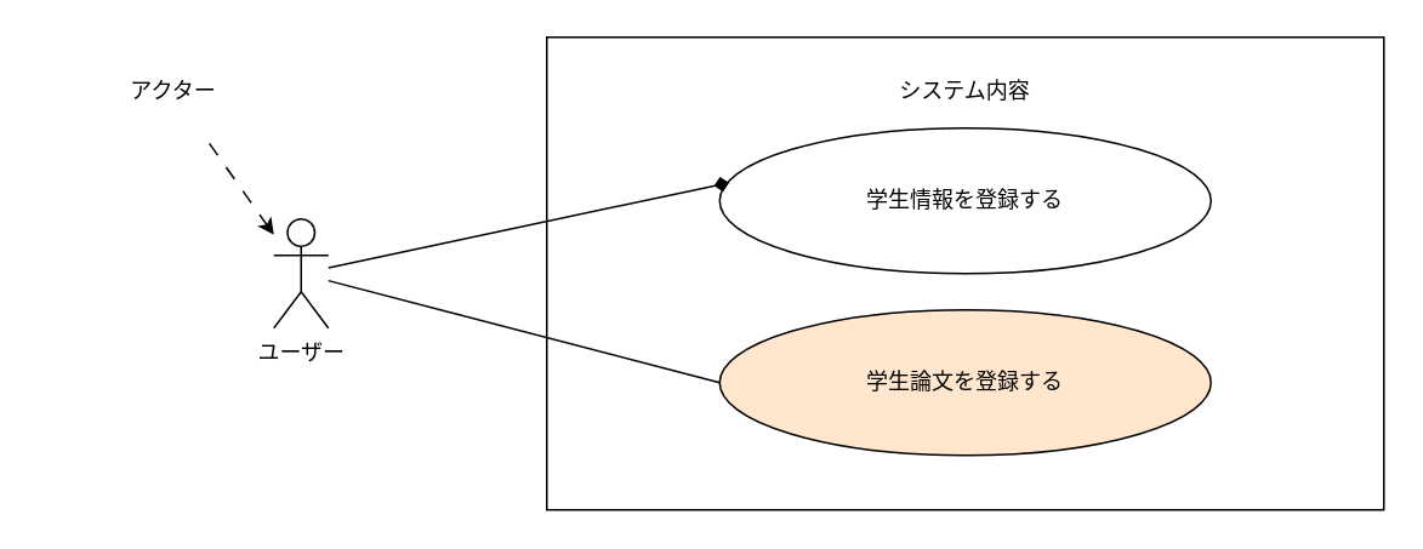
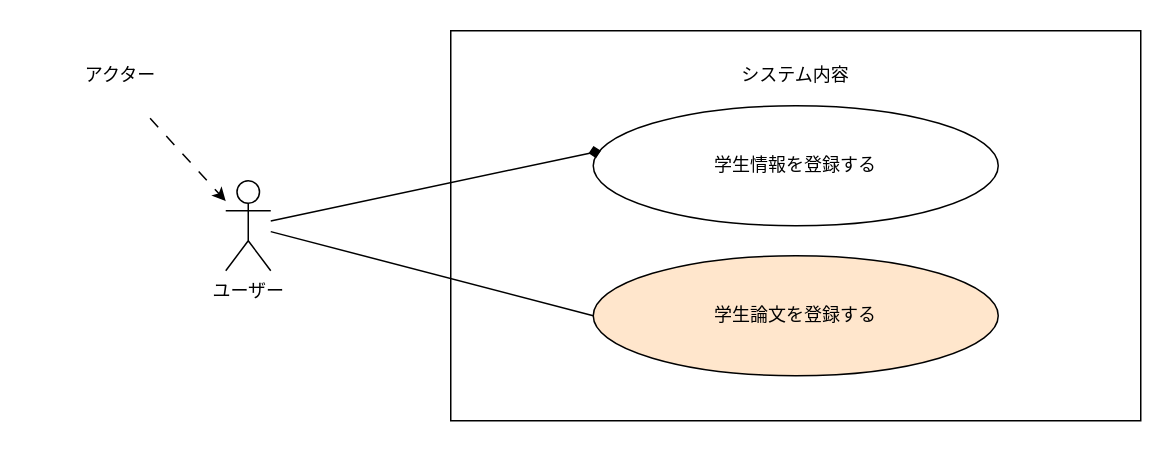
  <mxCell id="0" />
  <mxCell id="1" parent="0" />
  <mxCell id="2" value="ユーザー" style="shape=umlActor;verticalLabelPosition=bottom;verticalAlign=top;html=1;outlineConnect=0;" vertex="1" parent="1"><mxGeometry x="150" y="120" width="30" height="60" as="geometry" /></mxCell>
  <mxCell id="3" value="" style="rounded=0;whiteSpace=wrap;html=1;" vertex="1" parent="1"><mxGeometry x="300" y="20" width="460" height="260" as="geometry" /></mxCell>
  <mxCell id="4" value="システム内容" style="rounded=0;whiteSpace=wrap;html=1;fillColor=none;strokeColor=none;" vertex="1" parent="1"><mxGeometry x="470" y="20" width="120" height="60" as="geometry" /></mxCell>
  <mxCell id="5" value="学生情報を登録する" style="ellipse;whiteSpace=wrap;html=1;" vertex="1" parent="1"><mxGeometry x="395" y="70" width="270" height="80" as="geometry" /></mxCell>
  <mxCell id="6" value="学生論文を登録する" style="ellipse;whiteSpace=wrap;html=1;fillColor=#ffe6cc;" vertex="1" parent="1"><mxGeometry x="395" y="170" width="270" height="80" as="geometry" /></mxCell>
  <mxCell id="7" value="" style="endArrow=diamond;html=1;rounded=0;entryX=0.019;entryY=0.375;entryDx=0;entryDy=0;entryPerimeter=0;" edge="1" parent="1" source="2" target="5"><mxGeometry width="50" height="50" relative="1" as="geometry"><mxPoint x="50" y="300" as="sourcePoint" /><mxPoint x="100" y="250" as="targetPoint" /></mxGeometry></mxCell>
  <mxCell id="8" value="" style="endArrow=none;html=1;rounded=0;entryX=0;entryY=0.5;entryDx=0;entryDy=0;" edge="1" parent="1" source="2" target="6"><mxGeometry width="50" height="50" relative="1" as="geometry"><mxPoint x="210" y="306" as="sourcePoint" /><mxPoint x="427" y="290" as="targetPoint" /></mxGeometry></mxCell>
  <mxCell id="9" value="" style="endArrow=classic;html=1;rounded=0;dashed=1;dashPattern=8 8;exitX=0.663;exitY=0.973;exitDx=0;exitDy=0;exitPerimeter=0;" edge="1" parent="1" source="10" target="2"><mxGeometry width="50" height="50" relative="1" as="geometry"><mxPoint x="100" y="80" as="sourcePoint" /><mxPoint x="110" y="25" as="targetPoint" /></mxGeometry></mxCell>
- <mxCell id="10" value="アクター" style="rounded=0;whiteSpace=wrap;html=1;fillColor=none;strokeColor=none;" vertex="1" parent="1"><mxGeometry x="35" y="20" width="120" height="60" as="geometry" /></mxCell>
+ <mxCell id="10" value="アクター" style="rounded=0;whiteSpace=wrap;html=1;fillColor=none;strokeColor=none;" vertex="1" parent="1"><mxGeometry x="20" y="20" width="120" height="60" as="geometry" /></mxCell>
